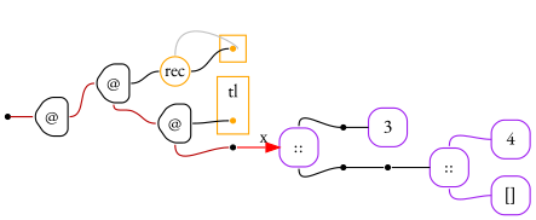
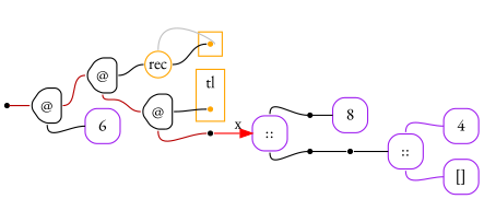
  digraph {
    fontname="EB Garamond"
    labeldistance=0
    nodesep=.175
    rankdir=LR
    ranksep=.175
    node [color=purple fixedsize=true fontname="EB Garamond" orientation=90 shape=point style=rounded]
    edge [arrowhead=none arrowtail=none fontname="EB Garamond" headport=w tailport=e]
    ndcluster_nd318 [color=orange style=""]
    ndcluster_nd261 [color=orange style=""]
    nd1 [color="" orientation="" style=""]
    n4 [color="#000000" height=.4 label="@" shape=house width=.4]
    n5 [color="#000000" height=.4 label="@" shape=house width=.4]
-   n7 [height=.4 label=3 shape=square width=.4]
+   n6 [height=.4 label=6 shape=square width=.4]
+   n7 [height=.4 label=8 shape=square width=.4]
    n8 [height=.4 label=4 shape=square width=.4]
    n9 [height=.4 label="[]" shape=square width=.4]
    n10 [height=.4 label="::" shape=square width=.4]
    n11 [height=.4 label="::" shape=square width=.4]
    n12 [label=" " color=""]
    n13 [label=" " color=""]
    n14 [label=" " color=""]
    n15 [color=orange height=.3 label=rec shape=circle width=.3 orientation=""]
    n16 [color="#000000" height=.4 label="@" shape=house width=.4]
    n17 [label=" " color=""]
    subgraph cluster_1 {
      color=orange
      style=fill
      ndcluster_nd318
    }
    subgraph cluster_2 {
      color=orange
      label=tl
      style=fill
      ndcluster_nd261
    }
    nd1 -> n4 [color="#b70000"]
    n4 -> n5 [color="#b70000"]
+   n4 -> n6 [tailport=s]
    n5 -> n15 [color=black]
    n5 -> n16 [color="#b70000" tailport=s]
    n10 -> n8 [color=purple tailport=n]
    n10 -> n9 [color=purple tailport=s]
    n11 -> n12 [tailport=n]
    n11 -> n13 [tailport=s]
    n12 -> n7
    n13 -> n14
    n14 -> n10
    n15 -> ndcluster_nd318 [color=grey dir=back headport=e tailport=n]
    n15 -> ndcluster_nd318
    n16 -> ndcluster_nd261
    n16 -> n17 [color="#b70000" tailport=s]
    n17 -> n11 [arrowhead=normal color=red label=x]
  }
